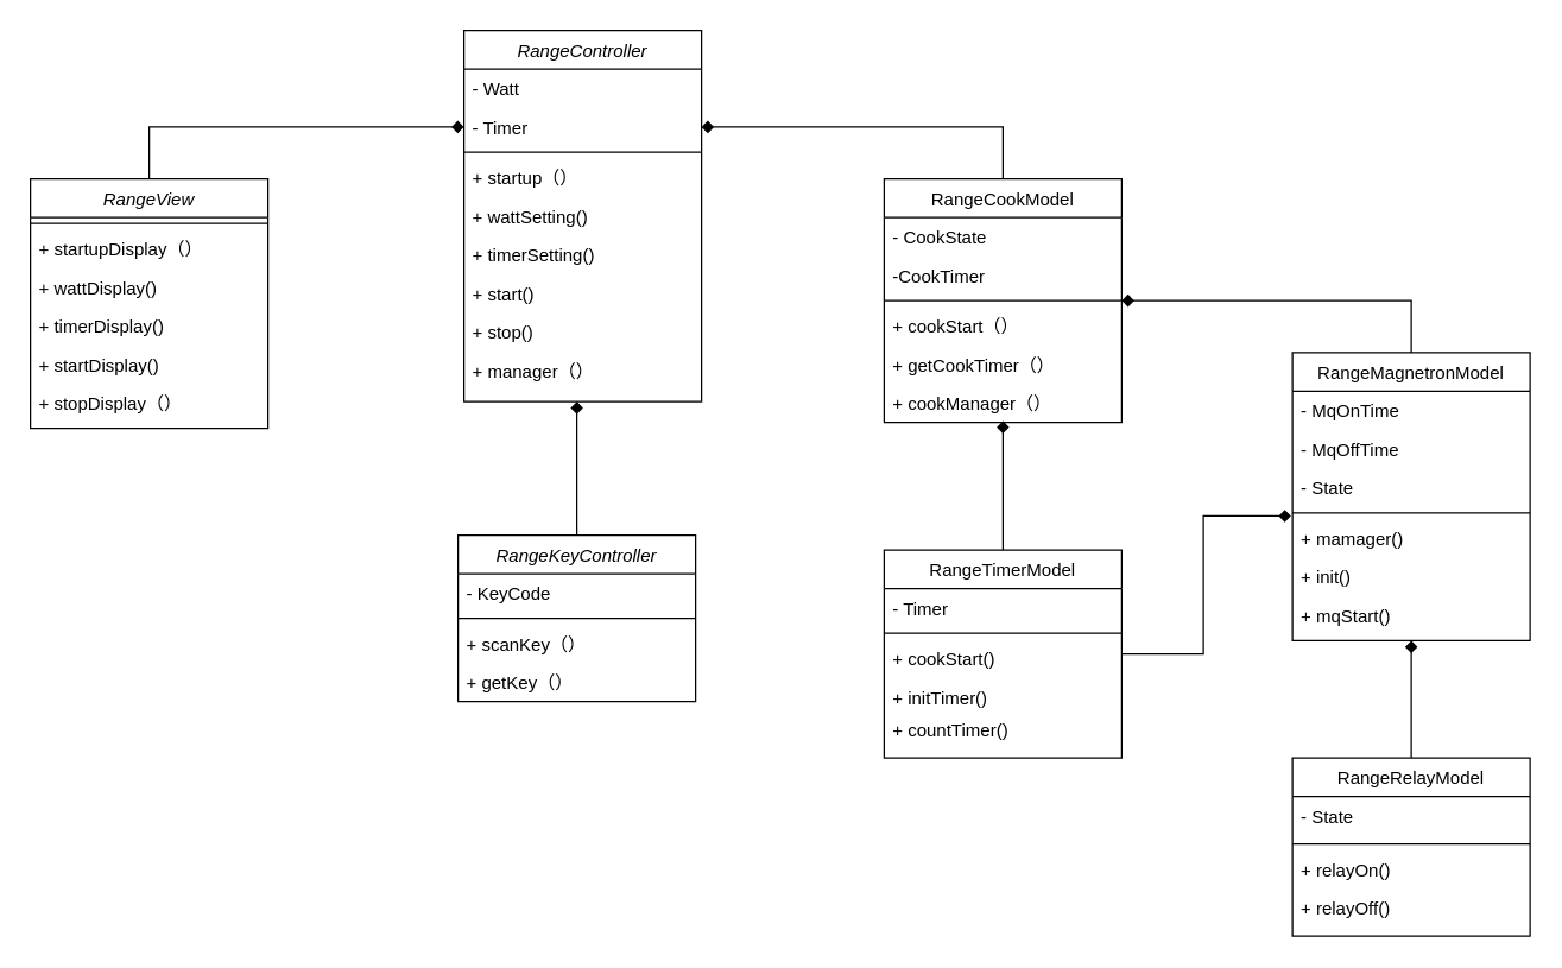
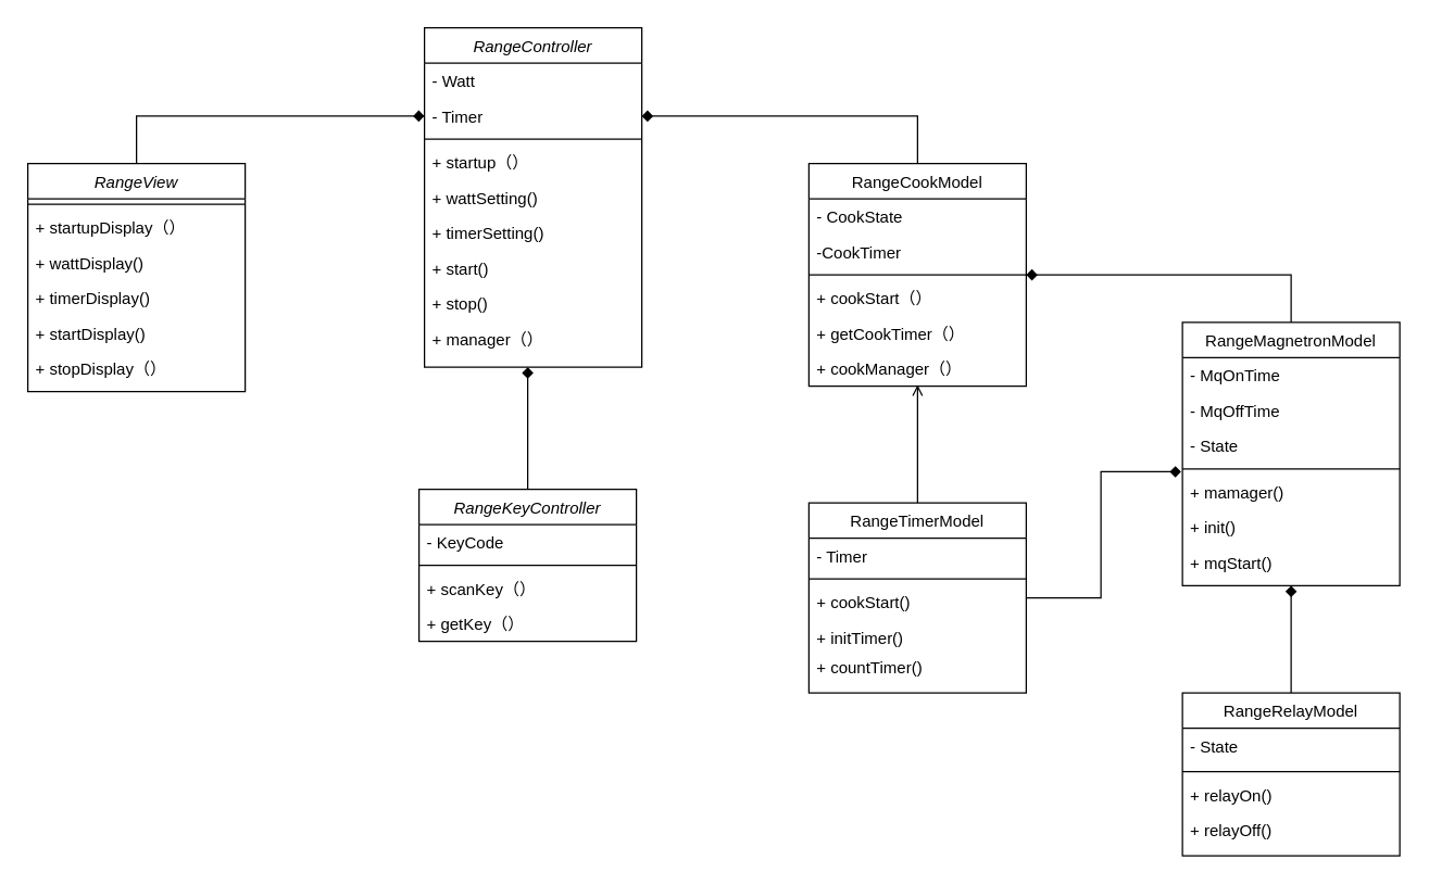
  <mxCell id="0" />
  <mxCell id="1" parent="0" />
  <mxCell id="2" value="RangeController" style="swimlane;fontStyle=2;align=center;verticalAlign=top;childLayout=stackLayout;horizontal=1;startSize=26;horizontalStack=0;resizeParent=1;resizeLast=0;collapsible=1;marginBottom=0;rounded=0;shadow=0;strokeWidth=1;" parent="1" vertex="1"><mxGeometry x="312" y="20" width="160" height="250" as="geometry"><mxRectangle x="230" y="140" width="160" height="26" as="alternateBounds" /></mxGeometry></mxCell>
  <mxCell id="3" value="- Watt" style="text;align=left;verticalAlign=top;spacingLeft=4;spacingRight=4;overflow=hidden;rotatable=0;points=[[0,0.5],[1,0.5]];portConstraint=eastwest;" parent="2" vertex="1"><mxGeometry y="26" width="160" height="26" as="geometry" /></mxCell>
  <mxCell id="4" value="- Timer" style="text;align=left;verticalAlign=top;spacingLeft=4;spacingRight=4;overflow=hidden;rotatable=0;points=[[0,0.5],[1,0.5]];portConstraint=eastwest;rounded=0;shadow=0;html=0;" parent="2" vertex="1"><mxGeometry y="52" width="160" height="26" as="geometry" /></mxCell>
  <mxCell id="5" value="" style="line;html=1;strokeWidth=1;align=left;verticalAlign=middle;spacingTop=-1;spacingLeft=3;spacingRight=3;rotatable=0;labelPosition=right;points=[];portConstraint=eastwest;" parent="2" vertex="1"><mxGeometry y="78" width="160" height="8" as="geometry" /></mxCell>
  <mxCell id="6" value="+ startup（）" style="text;align=left;verticalAlign=top;spacingLeft=4;spacingRight=4;overflow=hidden;rotatable=0;points=[[0,0.5],[1,0.5]];portConstraint=eastwest;" vertex="1" parent="2"><mxGeometry y="86" width="160" height="26" as="geometry" /></mxCell>
  <mxCell id="7" value="+ wattSetting()" style="text;align=left;verticalAlign=top;spacingLeft=4;spacingRight=4;overflow=hidden;rotatable=0;points=[[0,0.5],[1,0.5]];portConstraint=eastwest;" parent="2" vertex="1"><mxGeometry y="112" width="160" height="26" as="geometry" /></mxCell>
  <mxCell id="8" value="+ timerSetting()" style="text;align=left;verticalAlign=top;spacingLeft=4;spacingRight=4;overflow=hidden;rotatable=0;points=[[0,0.5],[1,0.5]];portConstraint=eastwest;" parent="2" vertex="1"><mxGeometry y="138" width="160" height="26" as="geometry" /></mxCell>
  <mxCell id="9" value="+ start()" style="text;align=left;verticalAlign=top;spacingLeft=4;spacingRight=4;overflow=hidden;rotatable=0;points=[[0,0.5],[1,0.5]];portConstraint=eastwest;" parent="2" vertex="1"><mxGeometry y="164" width="160" height="26" as="geometry" /></mxCell>
  <mxCell id="10" value="+ stop()" style="text;align=left;verticalAlign=top;spacingLeft=4;spacingRight=4;overflow=hidden;rotatable=0;points=[[0,0.5],[1,0.5]];portConstraint=eastwest;" parent="2" vertex="1"><mxGeometry y="190" width="160" height="26" as="geometry" /></mxCell>
  <mxCell id="11" value="+ manager（）" style="text;align=left;verticalAlign=top;spacingLeft=4;spacingRight=4;overflow=hidden;rotatable=0;points=[[0,0.5],[1,0.5]];portConstraint=eastwest;" vertex="1" parent="2"><mxGeometry y="216" width="160" height="26" as="geometry" /></mxCell>
  <mxCell id="12" style="edgeStyle=orthogonalEdgeStyle;rounded=0;orthogonalLoop=1;jettySize=auto;html=1;entryX=1;entryY=0.5;entryDx=0;entryDy=0;endArrow=diamond;endFill=1;" parent="1" source="14" target="4" edge="1"><mxGeometry relative="1" as="geometry" /></mxCell>
  <mxCell id="13" style="edgeStyle=orthogonalEdgeStyle;rounded=0;orthogonalLoop=1;jettySize=auto;html=1;endArrow=none;endFill=0;startArrow=diamond;startFill=1;" edge="1" parent="1" source="14" target="29"><mxGeometry relative="1" as="geometry"><Array as="points"><mxPoint x="950" y="202" /></Array></mxGeometry></mxCell>
  <mxCell id="14" value="RangeCookModel" style="swimlane;fontStyle=0;align=center;verticalAlign=top;childLayout=stackLayout;horizontal=1;startSize=26;horizontalStack=0;resizeParent=1;resizeLast=0;collapsible=1;marginBottom=0;rounded=0;shadow=0;strokeWidth=1;" parent="1" vertex="1"><mxGeometry x="595" y="120" width="160" height="164" as="geometry"><mxRectangle x="550" y="140" width="160" height="26" as="alternateBounds" /></mxGeometry></mxCell>
  <mxCell id="15" value="- CookState" style="text;align=left;verticalAlign=top;spacingLeft=4;spacingRight=4;overflow=hidden;rotatable=0;points=[[0,0.5],[1,0.5]];portConstraint=eastwest;rounded=0;shadow=0;html=0;" vertex="1" parent="14"><mxGeometry y="26" width="160" height="26" as="geometry" /></mxCell>
  <mxCell id="16" value="-CookTimer" style="text;align=left;verticalAlign=top;spacingLeft=4;spacingRight=4;overflow=hidden;rotatable=0;points=[[0,0.5],[1,0.5]];portConstraint=eastwest;rounded=0;shadow=0;html=0;" parent="14" vertex="1"><mxGeometry y="52" width="160" height="26" as="geometry" /></mxCell>
  <mxCell id="17" value="" style="line;html=1;strokeWidth=1;align=left;verticalAlign=middle;spacingTop=-1;spacingLeft=3;spacingRight=3;rotatable=0;labelPosition=right;points=[];portConstraint=eastwest;" parent="14" vertex="1"><mxGeometry y="78" width="160" height="8" as="geometry" /></mxCell>
  <mxCell id="18" value="+ cookStart（）" style="text;align=left;verticalAlign=top;spacingLeft=4;spacingRight=4;overflow=hidden;rotatable=0;points=[[0,0.5],[1,0.5]];portConstraint=eastwest;" parent="14" vertex="1"><mxGeometry y="86" width="160" height="26" as="geometry" /></mxCell>
  <mxCell id="19" value="+ getCookTimer（）" style="text;align=left;verticalAlign=top;spacingLeft=4;spacingRight=4;overflow=hidden;rotatable=0;points=[[0,0.5],[1,0.5]];portConstraint=eastwest;" parent="14" vertex="1"><mxGeometry y="112" width="160" height="26" as="geometry" /></mxCell>
  <mxCell id="20" value="+ cookManager（）" style="text;align=left;verticalAlign=top;spacingLeft=4;spacingRight=4;overflow=hidden;rotatable=0;points=[[0,0.5],[1,0.5]];portConstraint=eastwest;" parent="14" vertex="1"><mxGeometry y="138" width="160" height="26" as="geometry" /></mxCell>
  <mxCell id="21" style="edgeStyle=orthogonalEdgeStyle;rounded=0;orthogonalLoop=1;jettySize=auto;html=1;entryX=0;entryY=0.5;entryDx=0;entryDy=0;endArrow=diamond;endFill=1;" parent="1" source="22" target="4" edge="1"><mxGeometry relative="1" as="geometry" /></mxCell>
  <mxCell id="22" value="RangeView" style="swimlane;fontStyle=2;align=center;verticalAlign=top;childLayout=stackLayout;horizontal=1;startSize=26;horizontalStack=0;resizeParent=1;resizeLast=0;collapsible=1;marginBottom=0;rounded=0;shadow=0;strokeWidth=1;" parent="1" vertex="1"><mxGeometry x="20" y="120" width="160" height="168" as="geometry"><mxRectangle x="230" y="140" width="160" height="26" as="alternateBounds" /></mxGeometry></mxCell>
  <mxCell id="23" value="" style="line;html=1;strokeWidth=1;align=left;verticalAlign=middle;spacingTop=-1;spacingLeft=3;spacingRight=3;rotatable=0;labelPosition=right;points=[];portConstraint=eastwest;" parent="22" vertex="1"><mxGeometry y="26" width="160" height="8" as="geometry" /></mxCell>
  <mxCell id="24" value="+ startupDisplay（）" style="text;align=left;verticalAlign=top;spacingLeft=4;spacingRight=4;overflow=hidden;rotatable=0;points=[[0,0.5],[1,0.5]];portConstraint=eastwest;" parent="22" vertex="1"><mxGeometry y="34" width="160" height="26" as="geometry" /></mxCell>
  <mxCell id="25" value="+ wattDisplay()" style="text;align=left;verticalAlign=top;spacingLeft=4;spacingRight=4;overflow=hidden;rotatable=0;points=[[0,0.5],[1,0.5]];portConstraint=eastwest;" vertex="1" parent="22"><mxGeometry y="60" width="160" height="26" as="geometry" /></mxCell>
  <mxCell id="26" value="+ timerDisplay()" style="text;align=left;verticalAlign=top;spacingLeft=4;spacingRight=4;overflow=hidden;rotatable=0;points=[[0,0.5],[1,0.5]];portConstraint=eastwest;" parent="22" vertex="1"><mxGeometry y="86" width="160" height="26" as="geometry" /></mxCell>
  <mxCell id="27" value="+ startDisplay()" style="text;align=left;verticalAlign=top;spacingLeft=4;spacingRight=4;overflow=hidden;rotatable=0;points=[[0,0.5],[1,0.5]];portConstraint=eastwest;" parent="22" vertex="1"><mxGeometry y="112" width="160" height="26" as="geometry" /></mxCell>
  <mxCell id="28" value="+ stopDisplay（）" style="text;align=left;verticalAlign=top;spacingLeft=4;spacingRight=4;overflow=hidden;rotatable=0;points=[[0,0.5],[1,0.5]];portConstraint=eastwest;" vertex="1" parent="22"><mxGeometry y="138" width="160" height="26" as="geometry" /></mxCell>
  <mxCell id="29" value="RangeMagnetronModel" style="swimlane;fontStyle=0;align=center;verticalAlign=top;childLayout=stackLayout;horizontal=1;startSize=26;horizontalStack=0;resizeParent=1;resizeLast=0;collapsible=1;marginBottom=0;rounded=0;shadow=0;strokeWidth=1;" parent="1" vertex="1"><mxGeometry x="870" y="237" width="160" height="194" as="geometry"><mxRectangle x="550" y="140" width="160" height="26" as="alternateBounds" /></mxGeometry></mxCell>
  <mxCell id="30" value="- MqOnTime" style="text;align=left;verticalAlign=top;spacingLeft=4;spacingRight=4;overflow=hidden;rotatable=0;points=[[0,0.5],[1,0.5]];portConstraint=eastwest;rounded=0;shadow=0;html=0;" parent="29" vertex="1"><mxGeometry y="26" width="160" height="26" as="geometry" /></mxCell>
  <mxCell id="31" value="- MqOffTime" style="text;align=left;verticalAlign=top;spacingLeft=4;spacingRight=4;overflow=hidden;rotatable=0;points=[[0,0.5],[1,0.5]];portConstraint=eastwest;rounded=0;shadow=0;html=0;" parent="29" vertex="1"><mxGeometry y="52" width="160" height="26" as="geometry" /></mxCell>
  <mxCell id="32" value="- State" style="text;align=left;verticalAlign=top;spacingLeft=4;spacingRight=4;overflow=hidden;rotatable=0;points=[[0,0.5],[1,0.5]];portConstraint=eastwest;rounded=0;shadow=0;html=0;" parent="29" vertex="1"><mxGeometry y="78" width="160" height="26" as="geometry" /></mxCell>
  <mxCell id="33" value="" style="line;html=1;strokeWidth=1;align=left;verticalAlign=middle;spacingTop=-1;spacingLeft=3;spacingRight=3;rotatable=0;labelPosition=right;points=[];portConstraint=eastwest;" parent="29" vertex="1"><mxGeometry y="104" width="160" height="8" as="geometry" /></mxCell>
  <mxCell id="34" value="+ mamager()" style="text;align=left;verticalAlign=top;spacingLeft=4;spacingRight=4;overflow=hidden;rotatable=0;points=[[0,0.5],[1,0.5]];portConstraint=eastwest;" parent="29" vertex="1"><mxGeometry y="112" width="160" height="26" as="geometry" /></mxCell>
  <mxCell id="35" value="+ init()" style="text;align=left;verticalAlign=top;spacingLeft=4;spacingRight=4;overflow=hidden;rotatable=0;points=[[0,0.5],[1,0.5]];portConstraint=eastwest;" parent="29" vertex="1"><mxGeometry y="138" width="160" height="26" as="geometry" /></mxCell>
  <mxCell id="36" value="+ mqStart()" style="text;align=left;verticalAlign=top;spacingLeft=4;spacingRight=4;overflow=hidden;rotatable=0;points=[[0,0.5],[1,0.5]];portConstraint=eastwest;" parent="29" vertex="1"><mxGeometry y="164" width="160" height="26" as="geometry" /></mxCell>
  <mxCell id="37" style="edgeStyle=orthogonalEdgeStyle;rounded=0;orthogonalLoop=1;jettySize=auto;html=1;entryX=0.5;entryY=1;entryDx=0;entryDy=0;endArrow=diamond;endFill=1;" parent="1" source="38" target="29" edge="1"><mxGeometry relative="1" as="geometry" /></mxCell>
  <mxCell id="38" value="RangeRelayModel" style="swimlane;fontStyle=0;align=center;verticalAlign=top;childLayout=stackLayout;horizontal=1;startSize=26;horizontalStack=0;resizeParent=1;resizeLast=0;collapsible=1;marginBottom=0;rounded=0;shadow=0;strokeWidth=1;" parent="1" vertex="1"><mxGeometry x="870" y="510" width="160" height="120" as="geometry"><mxRectangle x="550" y="140" width="160" height="26" as="alternateBounds" /></mxGeometry></mxCell>
  <mxCell id="39" value="- State" style="text;align=left;verticalAlign=top;spacingLeft=4;spacingRight=4;overflow=hidden;rotatable=0;points=[[0,0.5],[1,0.5]];portConstraint=eastwest;rounded=0;shadow=0;html=0;" parent="38" vertex="1"><mxGeometry y="26" width="160" height="28" as="geometry" /></mxCell>
  <mxCell id="40" value="" style="line;html=1;strokeWidth=1;align=left;verticalAlign=middle;spacingTop=-1;spacingLeft=3;spacingRight=3;rotatable=0;labelPosition=right;points=[];portConstraint=eastwest;" parent="38" vertex="1"><mxGeometry y="54" width="160" height="8" as="geometry" /></mxCell>
  <mxCell id="41" value="+ relayOn()" style="text;align=left;verticalAlign=top;spacingLeft=4;spacingRight=4;overflow=hidden;rotatable=0;points=[[0,0.5],[1,0.5]];portConstraint=eastwest;" parent="38" vertex="1"><mxGeometry y="62" width="160" height="26" as="geometry" /></mxCell>
  <mxCell id="42" value="+ relayOff()" style="text;align=left;verticalAlign=top;spacingLeft=4;spacingRight=4;overflow=hidden;rotatable=0;points=[[0,0.5],[1,0.5]];portConstraint=eastwest;" parent="38" vertex="1"><mxGeometry y="88" width="160" height="26" as="geometry" /></mxCell>
- <mxCell id="43" style="edgeStyle=orthogonalEdgeStyle;rounded=0;orthogonalLoop=1;jettySize=auto;html=1;entryX=0.5;entryY=0.962;entryDx=0;entryDy=0;entryPerimeter=0;endArrow=diamond;endFill=1;" parent="1" source="45" target="20" edge="1"><mxGeometry relative="1" as="geometry" /></mxCell>
+ <mxCell id="43" style="edgeStyle=orthogonalEdgeStyle;rounded=0;orthogonalLoop=1;jettySize=auto;html=1;entryX=0.5;entryY=0.962;entryDx=0;entryDy=0;entryPerimeter=0;endArrow=open;endFill=1;" parent="1" source="45" target="20" edge="1"><mxGeometry relative="1" as="geometry" /></mxCell>
  <mxCell id="44" style="edgeStyle=orthogonalEdgeStyle;rounded=0;orthogonalLoop=1;jettySize=auto;html=1;entryX=-0.006;entryY=1.231;entryDx=0;entryDy=0;entryPerimeter=0;startArrow=none;startFill=0;endArrow=diamond;endFill=1;" edge="1" parent="1" source="45" target="32"><mxGeometry relative="1" as="geometry"><Array as="points"><mxPoint x="810" y="440" /><mxPoint x="810" y="347" /></Array></mxGeometry></mxCell>
  <mxCell id="45" value="RangeTimerModel" style="swimlane;fontStyle=0;align=center;verticalAlign=top;childLayout=stackLayout;horizontal=1;startSize=26;horizontalStack=0;resizeParent=1;resizeLast=0;collapsible=1;marginBottom=0;rounded=0;shadow=0;strokeWidth=1;" parent="1" vertex="1"><mxGeometry x="595" y="370" width="160" height="140" as="geometry"><mxRectangle x="550" y="140" width="160" height="26" as="alternateBounds" /></mxGeometry></mxCell>
  <mxCell id="46" value="- Timer" style="text;align=left;verticalAlign=top;spacingLeft=4;spacingRight=4;overflow=hidden;rotatable=0;points=[[0,0.5],[1,0.5]];portConstraint=eastwest;rounded=0;shadow=0;html=0;" parent="45" vertex="1"><mxGeometry y="26" width="160" height="26" as="geometry" /></mxCell>
  <mxCell id="47" value="" style="line;html=1;strokeWidth=1;align=left;verticalAlign=middle;spacingTop=-1;spacingLeft=3;spacingRight=3;rotatable=0;labelPosition=right;points=[];portConstraint=eastwest;" parent="45" vertex="1"><mxGeometry y="52" width="160" height="8" as="geometry" /></mxCell>
  <mxCell id="48" value="+ cookStart()" style="text;align=left;verticalAlign=top;spacingLeft=4;spacingRight=4;overflow=hidden;rotatable=0;points=[[0,0.5],[1,0.5]];portConstraint=eastwest;" parent="45" vertex="1"><mxGeometry y="60" width="160" height="26" as="geometry" /></mxCell>
  <mxCell id="49" value="+ initTimer()" style="text;align=left;verticalAlign=top;spacingLeft=4;spacingRight=4;overflow=hidden;rotatable=0;points=[[0,0.5],[1,0.5]];portConstraint=eastwest;" parent="45" vertex="1"><mxGeometry y="86" width="160" height="22" as="geometry" /></mxCell>
  <mxCell id="50" value="+ countTimer()" style="text;align=left;verticalAlign=top;spacingLeft=4;spacingRight=4;overflow=hidden;rotatable=0;points=[[0,0.5],[1,0.5]];portConstraint=eastwest;" vertex="1" parent="45"><mxGeometry y="108" width="160" height="22" as="geometry" /></mxCell>
  <mxCell id="51" style="edgeStyle=orthogonalEdgeStyle;rounded=0;orthogonalLoop=1;jettySize=auto;html=1;endArrow=diamond;endFill=1;" parent="1" source="52" edge="1"><mxGeometry relative="1" as="geometry"><mxPoint x="388" y="270" as="targetPoint" /></mxGeometry></mxCell>
  <mxCell id="52" value="RangeKeyController" style="swimlane;fontStyle=2;align=center;verticalAlign=top;childLayout=stackLayout;horizontal=1;startSize=26;horizontalStack=0;resizeParent=1;resizeLast=0;collapsible=1;marginBottom=0;rounded=0;shadow=0;strokeWidth=1;" parent="1" vertex="1"><mxGeometry x="308" y="360" width="160" height="112" as="geometry"><mxRectangle x="230" y="140" width="160" height="26" as="alternateBounds" /></mxGeometry></mxCell>
  <mxCell id="53" value="- KeyCode" style="text;align=left;verticalAlign=top;spacingLeft=4;spacingRight=4;overflow=hidden;rotatable=0;points=[[0,0.5],[1,0.5]];portConstraint=eastwest;" parent="52" vertex="1"><mxGeometry y="26" width="160" height="26" as="geometry" /></mxCell>
  <mxCell id="54" value="" style="line;html=1;strokeWidth=1;align=left;verticalAlign=middle;spacingTop=-1;spacingLeft=3;spacingRight=3;rotatable=0;labelPosition=right;points=[];portConstraint=eastwest;" parent="52" vertex="1"><mxGeometry y="52" width="160" height="8" as="geometry" /></mxCell>
  <mxCell id="55" value="+ scanKey（）" style="text;align=left;verticalAlign=top;spacingLeft=4;spacingRight=4;overflow=hidden;rotatable=0;points=[[0,0.5],[1,0.5]];portConstraint=eastwest;" parent="52" vertex="1"><mxGeometry y="60" width="160" height="26" as="geometry" /></mxCell>
  <mxCell id="56" value="+ getKey（）" style="text;align=left;verticalAlign=top;spacingLeft=4;spacingRight=4;overflow=hidden;rotatable=0;points=[[0,0.5],[1,0.5]];portConstraint=eastwest;" vertex="1" parent="52"><mxGeometry y="86" width="160" height="26" as="geometry" /></mxCell>
